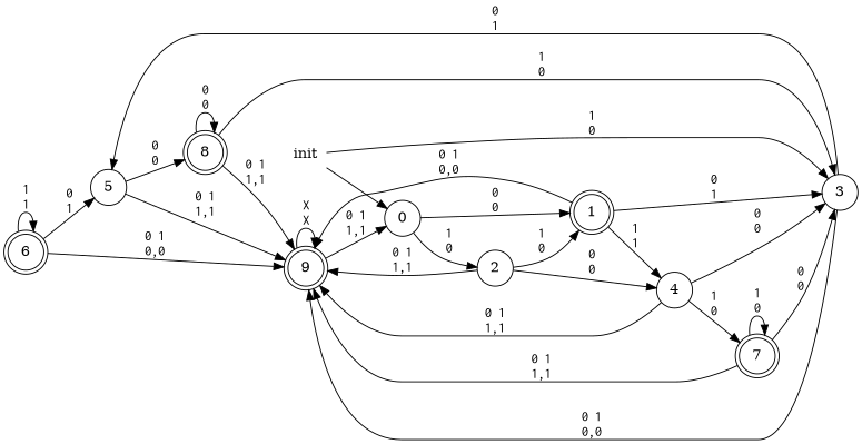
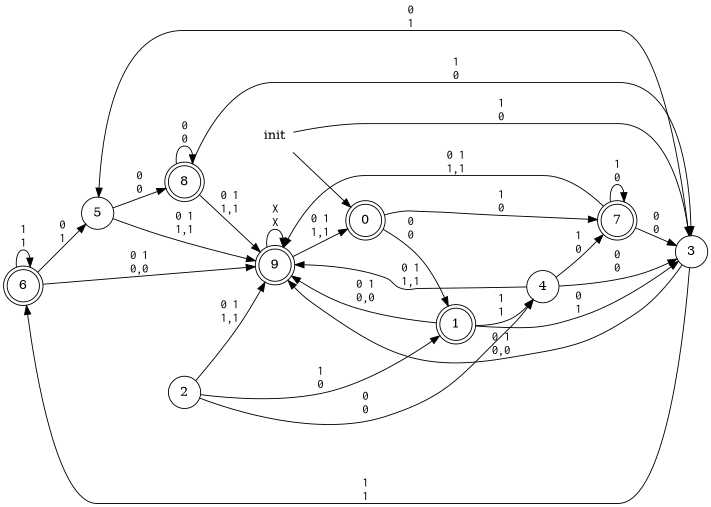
  digraph {
    rankdir=LR
    node [shape=doublecircle]
    edge [fontname=Courier]
    6 [height=.5 width=.5]
    5 [height=.5 shape=circle width=.5]
    9 [height=.5 width=.5]
    8 [height=.5 width=.5]
-   0 [height=.5 shape=circle width=.5]
+   0 [height=.5 width=.5]
    7 [height=.5 width=.5]
    3 [height=.5 shape=circle width=.5]
    1 [height=.5 width=.5]
    2 [height=.5 shape=circle width=.5]
    4 [height=.5 shape=circle width=.5]
    init [height=.5 shape=plaintext width=.5]
    6 -> 6 [label="1\n1"]
    6 -> 5 [label="0\n1"]
    6 -> 9 [label="0 1\n0,0"]
    5 -> 9 [label="0 1\n1,1"]
    5 -> 8 [label="0\n0"]
    9 -> 9 [label="X\nX"]
    9 -> 0 [label="0 1\n1,1"]
    8 -> 9 [label="0 1\n1,1"]
    8 -> 8 [label="0\n0"]
    8 -> 3 [label="1\n0"]
    0 -> 1 [label="0\n0"]
-   0 -> 2 [label="1\n0"]
+   0 -> 7 [label="1\n0"]
    7 -> 9 [label="0 1\n1,1"]
    7 -> 7 [label="1\n0"]
    7 -> 3 [label="0\n0"]
+   3 -> 6 [label="1\n1"]
    3 -> 5 [label="0\n1"]
    3 -> 9 [label="0 1\n0,0"]
    1 -> 9 [label="0 1\n0,0"]
    1 -> 3 [label="0\n1"]
    1 -> 4 [label="1\n1"]
    2 -> 9 [label="0 1\n1,1"]
    2 -> 1 [label="1\n0"]
    2 -> 4 [label="0\n0"]
    4 -> 9 [label="0 1\n1,1"]
    4 -> 7 [label="1\n0"]
    4 -> 3 [label="0\n0"]
    init -> 0
    init -> 3 [label="1\n0"]
  }
